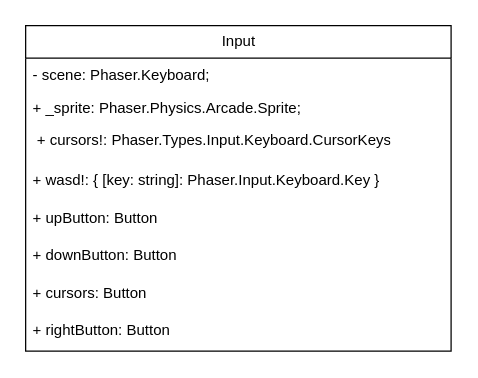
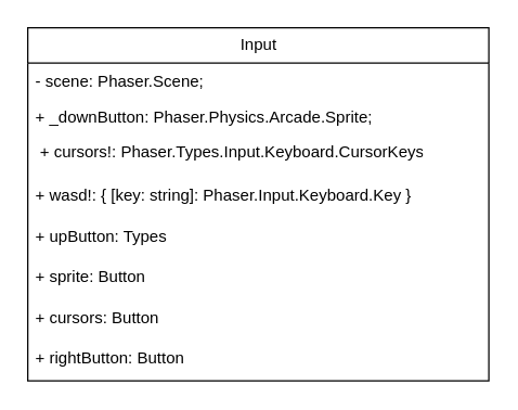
  <mxCell id="0" />
  <mxCell id="1" parent="0" />
  <mxCell id="2" value="Input" style="swimlane;fontStyle=0;childLayout=stackLayout;horizontal=1;startSize=26;fillColor=none;horizontalStack=0;resizeParent=1;resizeParentMax=0;resizeLast=0;collapsible=1;marginBottom=0;html=1;" vertex="1" parent="1"><mxGeometry x="20" y="20" width="340" height="260" as="geometry" /></mxCell>
- <mxCell id="3" value="- scene: Phaser.Keyboard;" style="text;strokeColor=none;fillColor=none;align=left;verticalAlign=top;spacingLeft=4;spacingRight=4;overflow=hidden;rotatable=0;points=[[0,0.5],[1,0.5]];portConstraint=eastwest;whiteSpace=wrap;html=1;" vertex="1" parent="2"><mxGeometry y="26" width="340" height="26" as="geometry" /></mxCell>
- <mxCell id="4" value="+&amp;nbsp;_sprite: Phaser.Physics.Arcade.Sprite;" style="text;strokeColor=none;fillColor=none;align=left;verticalAlign=top;spacingLeft=4;spacingRight=4;overflow=hidden;rotatable=0;points=[[0,0.5],[1,0.5]];portConstraint=eastwest;whiteSpace=wrap;html=1;" vertex="1" parent="2"><mxGeometry y="52" width="340" height="26" as="geometry" /></mxCell>
+ <mxCell id="3" value="- scene: Phaser.Scene;" style="text;strokeColor=none;fillColor=none;align=left;verticalAlign=top;spacingLeft=4;spacingRight=4;overflow=hidden;rotatable=0;points=[[0,0.5],[1,0.5]];portConstraint=eastwest;whiteSpace=wrap;html=1;" vertex="1" parent="2"><mxGeometry y="26" width="340" height="26" as="geometry" /></mxCell>
+ <mxCell id="4" value="+&amp;nbsp;_downButton: Phaser.Physics.Arcade.Sprite;" style="text;strokeColor=none;fillColor=none;align=left;verticalAlign=top;spacingLeft=4;spacingRight=4;overflow=hidden;rotatable=0;points=[[0,0.5],[1,0.5]];portConstraint=eastwest;whiteSpace=wrap;html=1;" vertex="1" parent="2"><mxGeometry y="52" width="340" height="26" as="geometry" /></mxCell>
  <mxCell id="5" value="&amp;nbsp;+ cursors!: Phaser.Types.Input.Keyboard.CursorKeys" style="text;strokeColor=none;fillColor=none;align=left;verticalAlign=top;spacingLeft=4;spacingRight=4;overflow=hidden;rotatable=0;points=[[0,0.5],[1,0.5]];portConstraint=eastwest;whiteSpace=wrap;html=1;" vertex="1" parent="2"><mxGeometry y="78" width="340" height="32" as="geometry" /></mxCell>
  <mxCell id="6" value="+&amp;nbsp;wasd!: { [key: string]: Phaser.Input.Keyboard.Key }&lt;br&gt;&amp;nbsp;" style="text;strokeColor=none;fillColor=none;align=left;verticalAlign=top;spacingLeft=4;spacingRight=4;overflow=hidden;rotatable=0;points=[[0,0.5],[1,0.5]];portConstraint=eastwest;whiteSpace=wrap;html=1;" vertex="1" parent="2"><mxGeometry y="110" width="340" height="30" as="geometry" /></mxCell>
- <mxCell id="7" value="+ upButton: Button" style="text;strokeColor=none;fillColor=none;align=left;verticalAlign=top;spacingLeft=4;spacingRight=4;overflow=hidden;rotatable=0;points=[[0,0.5],[1,0.5]];portConstraint=eastwest;whiteSpace=wrap;html=1;" vertex="1" parent="2"><mxGeometry y="140" width="340" height="30" as="geometry" /></mxCell>
- <mxCell id="8" value="+ downButton: Button" style="text;strokeColor=none;fillColor=none;align=left;verticalAlign=top;spacingLeft=4;spacingRight=4;overflow=hidden;rotatable=0;points=[[0,0.5],[1,0.5]];portConstraint=eastwest;whiteSpace=wrap;html=1;" vertex="1" parent="2"><mxGeometry y="170" width="340" height="30" as="geometry" /></mxCell>
+ <mxCell id="7" value="+ upButton: Types" style="text;strokeColor=none;fillColor=none;align=left;verticalAlign=top;spacingLeft=4;spacingRight=4;overflow=hidden;rotatable=0;points=[[0,0.5],[1,0.5]];portConstraint=eastwest;whiteSpace=wrap;html=1;" vertex="1" parent="2"><mxGeometry y="140" width="340" height="30" as="geometry" /></mxCell>
+ <mxCell id="8" value="+ sprite: Button" style="text;strokeColor=none;fillColor=none;align=left;verticalAlign=top;spacingLeft=4;spacingRight=4;overflow=hidden;rotatable=0;points=[[0,0.5],[1,0.5]];portConstraint=eastwest;whiteSpace=wrap;html=1;" vertex="1" parent="2"><mxGeometry y="170" width="340" height="30" as="geometry" /></mxCell>
  <mxCell id="9" value="+ cursors: Button&lt;br&gt;" style="text;strokeColor=none;fillColor=none;align=left;verticalAlign=top;spacingLeft=4;spacingRight=4;overflow=hidden;rotatable=0;points=[[0,0.5],[1,0.5]];portConstraint=eastwest;whiteSpace=wrap;html=1;" vertex="1" parent="2"><mxGeometry y="200" width="340" height="30" as="geometry" /></mxCell>
  <mxCell id="10" value="+ rightButton: Button" style="text;strokeColor=none;fillColor=none;align=left;verticalAlign=top;spacingLeft=4;spacingRight=4;overflow=hidden;rotatable=0;points=[[0,0.5],[1,0.5]];portConstraint=eastwest;whiteSpace=wrap;html=1;" vertex="1" parent="2"><mxGeometry y="230" width="340" height="30" as="geometry" /></mxCell>
